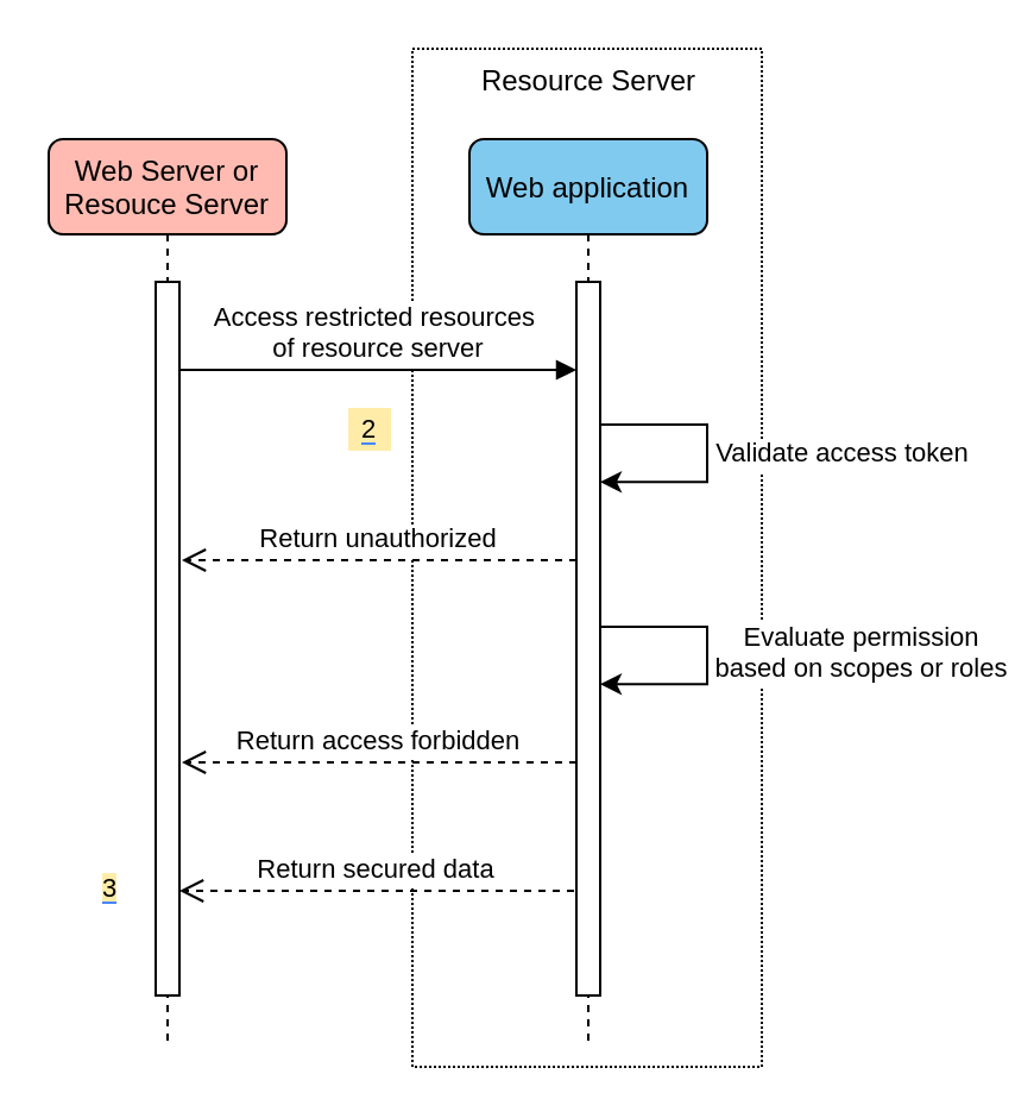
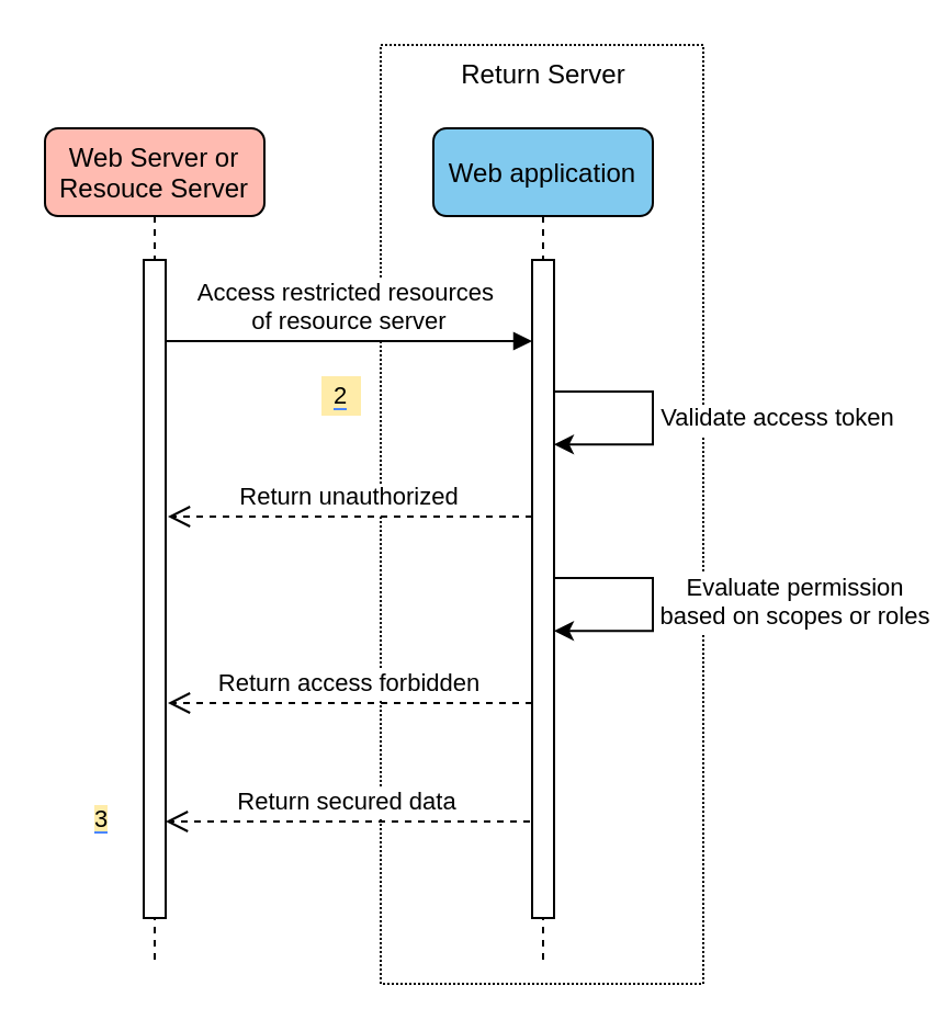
  <mxCell id="0" />
  <mxCell id="1" parent="0" />
  <mxCell id="2" value="" style="rounded=0;whiteSpace=wrap;html=1;dashed=1;dashPattern=1 1;" parent="1" vertex="1"><mxGeometry x="173" y="20" width="147" height="428" as="geometry" /></mxCell>
  <mxCell id="3" value="Web Server or &#10;Resouce Server" style="shape=umlLifeline;perimeter=lifelinePerimeter;container=1;collapsible=0;recursiveResize=0;rounded=1;shadow=0;strokeWidth=1;fillColor=#FFBBB1;" parent="1" vertex="1"><mxGeometry x="20" y="58" width="100" height="380" as="geometry" /></mxCell>
  <mxCell id="4" value="" style="points=[];perimeter=orthogonalPerimeter;rounded=0;shadow=0;strokeWidth=1;" parent="3" vertex="1"><mxGeometry x="45" y="60" width="10" height="300" as="geometry" /></mxCell>
  <mxCell id="5" value="Web application" style="shape=umlLifeline;perimeter=lifelinePerimeter;container=1;collapsible=0;recursiveResize=0;rounded=1;shadow=0;strokeWidth=1;fillColor=#81CAEF;" parent="1" vertex="1"><mxGeometry x="197" y="58" width="100" height="380" as="geometry" /></mxCell>
  <mxCell id="6" value="" style="points=[];perimeter=orthogonalPerimeter;rounded=0;shadow=0;strokeWidth=1;" parent="5" vertex="1"><mxGeometry x="45" y="60" width="10" height="300" as="geometry" /></mxCell>
  <mxCell id="7" style="edgeStyle=orthogonalEdgeStyle;rounded=0;orthogonalLoop=1;jettySize=auto;html=1;entryX=1;entryY=0.479;entryDx=0;entryDy=0;entryPerimeter=0;fontSize=11;" parent="5" edge="1"><mxGeometry relative="1" as="geometry"><mxPoint x="55" y="144.12" as="targetPoint" /><mxPoint x="55" y="120" as="sourcePoint" /><Array as="points"><mxPoint x="100" y="120" /><mxPoint x="100" y="144" /></Array></mxGeometry></mxCell>
  <mxCell id="8" value="Validate access token" style="edgeLabel;align=center;verticalAlign=middle;resizable=0;points=[];fontSize=11;" parent="7" vertex="1" connectable="0"><mxGeometry x="-0.694" relative="1" as="geometry"><mxPoint x="84.76" y="11" as="offset" /></mxGeometry></mxCell>
  <mxCell id="9" value="Return secured data" style="verticalAlign=bottom;endArrow=open;dashed=1;endSize=8;exitX=0;exitY=0.95;shadow=0;strokeWidth=1;fontSize=11;" parent="1" edge="1"><mxGeometry relative="1" as="geometry"><mxPoint x="75" y="374" as="targetPoint" /><mxPoint x="241" y="374" as="sourcePoint" /></mxGeometry></mxCell>
  <mxCell id="10" value="Access restricted resources &#10;of resource server" style="verticalAlign=bottom;endArrow=block;shadow=0;strokeWidth=1;fontSize=11;" parent="1" edge="1"><mxGeometry relative="1" as="geometry"><mxPoint x="75" y="155" as="sourcePoint" /><mxPoint x="242" y="155" as="targetPoint" /></mxGeometry></mxCell>
  <mxCell id="11" style="edgeStyle=orthogonalEdgeStyle;rounded=0;orthogonalLoop=1;jettySize=auto;html=1;entryX=1;entryY=0.479;entryDx=0;entryDy=0;entryPerimeter=0;fontSize=11;" parent="1" edge="1"><mxGeometry relative="1" as="geometry"><mxPoint x="252" y="287.12" as="targetPoint" /><mxPoint x="252" y="263" as="sourcePoint" /><Array as="points"><mxPoint x="297" y="263" /><mxPoint x="297" y="287" /></Array></mxGeometry></mxCell>
  <mxCell id="12" value="Evaluate permission &#10;based on scopes or roles" style="edgeLabel;align=center;verticalAlign=middle;resizable=0;points=[];fontSize=11;spacingRight=0;spacingLeft=16;" parent="11" vertex="1" connectable="0"><mxGeometry x="-0.694" relative="1" as="geometry"><mxPoint x="84.76" y="9.99" as="offset" /></mxGeometry></mxCell>
  <mxCell id="13" value="&lt;span style=&quot;background-color: rgb(255 , 236 , 169) ; font-size: 11px&quot;&gt;3&lt;/span&gt;" style="rounded=0;whiteSpace=wrap;html=1;labelBackgroundColor=#4A86FF;fillColor=#ffffff;strokeColor=none;fontSize=11;" parent="1" vertex="1"><mxGeometry x="37" y="364" width="18" height="18" as="geometry" /></mxCell>
- <mxCell id="14" value="Resource Server" style="text;html=1;strokeColor=none;fillColor=none;align=center;verticalAlign=middle;whiteSpace=wrap;rounded=0;dashed=1;dashPattern=1 1;" parent="1" vertex="1"><mxGeometry x="180.5" y="24" width="132.5" height="20" as="geometry" /></mxCell>
+ <mxCell id="14" value="Return Server" style="text;html=1;strokeColor=none;fillColor=none;align=center;verticalAlign=middle;whiteSpace=wrap;rounded=0;dashed=1;dashPattern=1 1;" parent="1" vertex="1"><mxGeometry x="180.5" y="24" width="132.5" height="20" as="geometry" /></mxCell>
  <mxCell id="15" value="Return unauthorized" style="verticalAlign=bottom;endArrow=open;dashed=1;endSize=8;exitX=0;exitY=0.95;shadow=0;strokeWidth=1;fontSize=11;" parent="1" edge="1"><mxGeometry relative="1" as="geometry"><mxPoint x="76" y="235" as="targetPoint" /><mxPoint x="242" y="235" as="sourcePoint" /></mxGeometry></mxCell>
  <mxCell id="16" value="Return access forbidden" style="verticalAlign=bottom;endArrow=open;dashed=1;endSize=8;exitX=0;exitY=0.95;shadow=0;strokeWidth=1;fontSize=11;" parent="1" edge="1"><mxGeometry relative="1" as="geometry"><mxPoint x="76" y="320" as="targetPoint" /><mxPoint x="242" y="320" as="sourcePoint" /></mxGeometry></mxCell>
  <mxCell id="17" value="&lt;span style=&quot;background-color: rgb(255 , 236 , 169) ; font-size: 11px&quot;&gt;2&lt;/span&gt;" style="rounded=0;whiteSpace=wrap;html=1;labelBackgroundColor=#4A86FF;fillColor=#FFECA9;strokeColor=none;fontSize=11;" parent="1" vertex="1"><mxGeometry x="146" y="171" width="18" height="18" as="geometry" /></mxCell>
